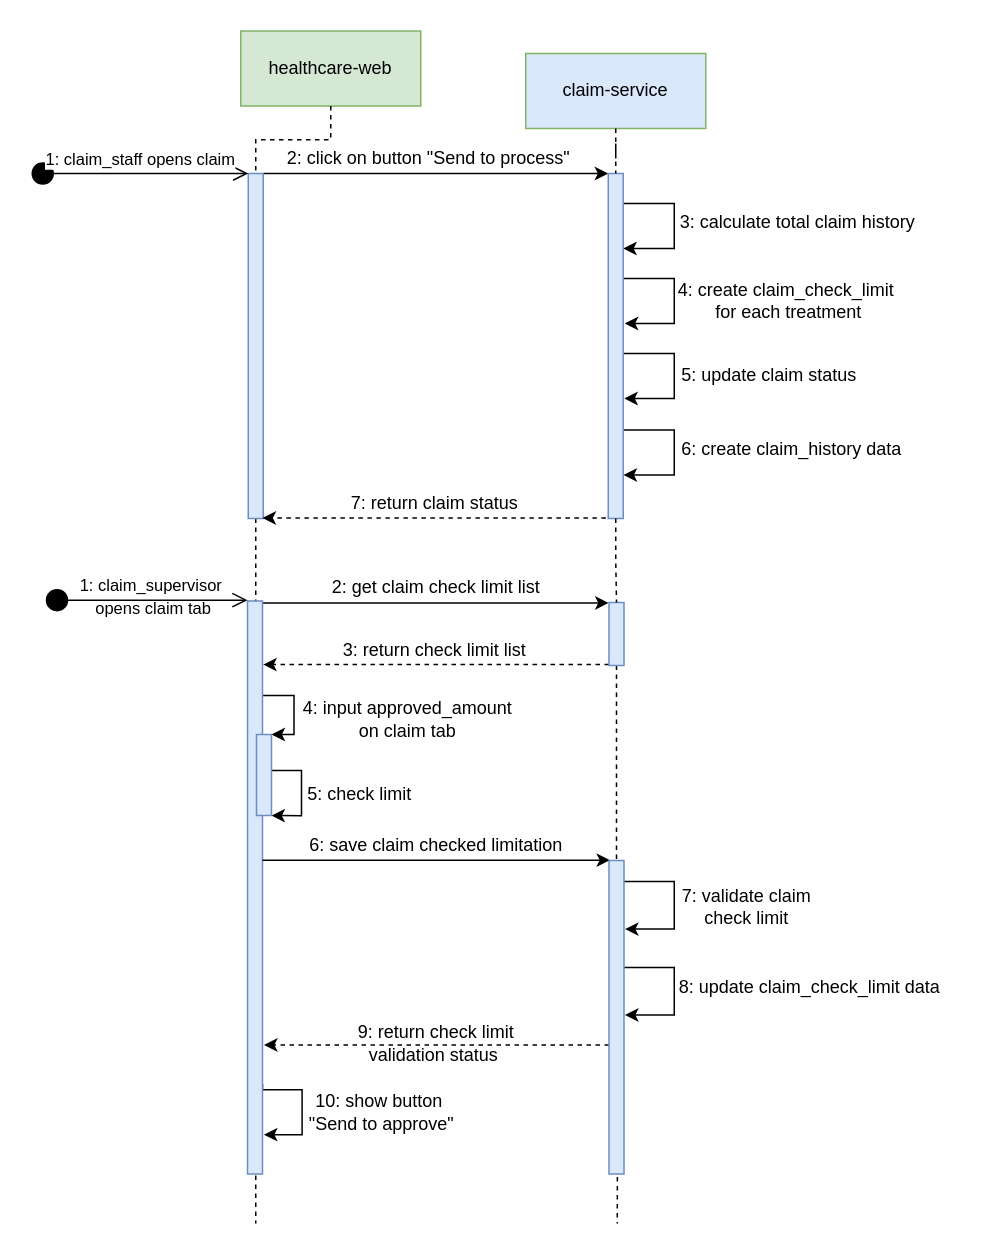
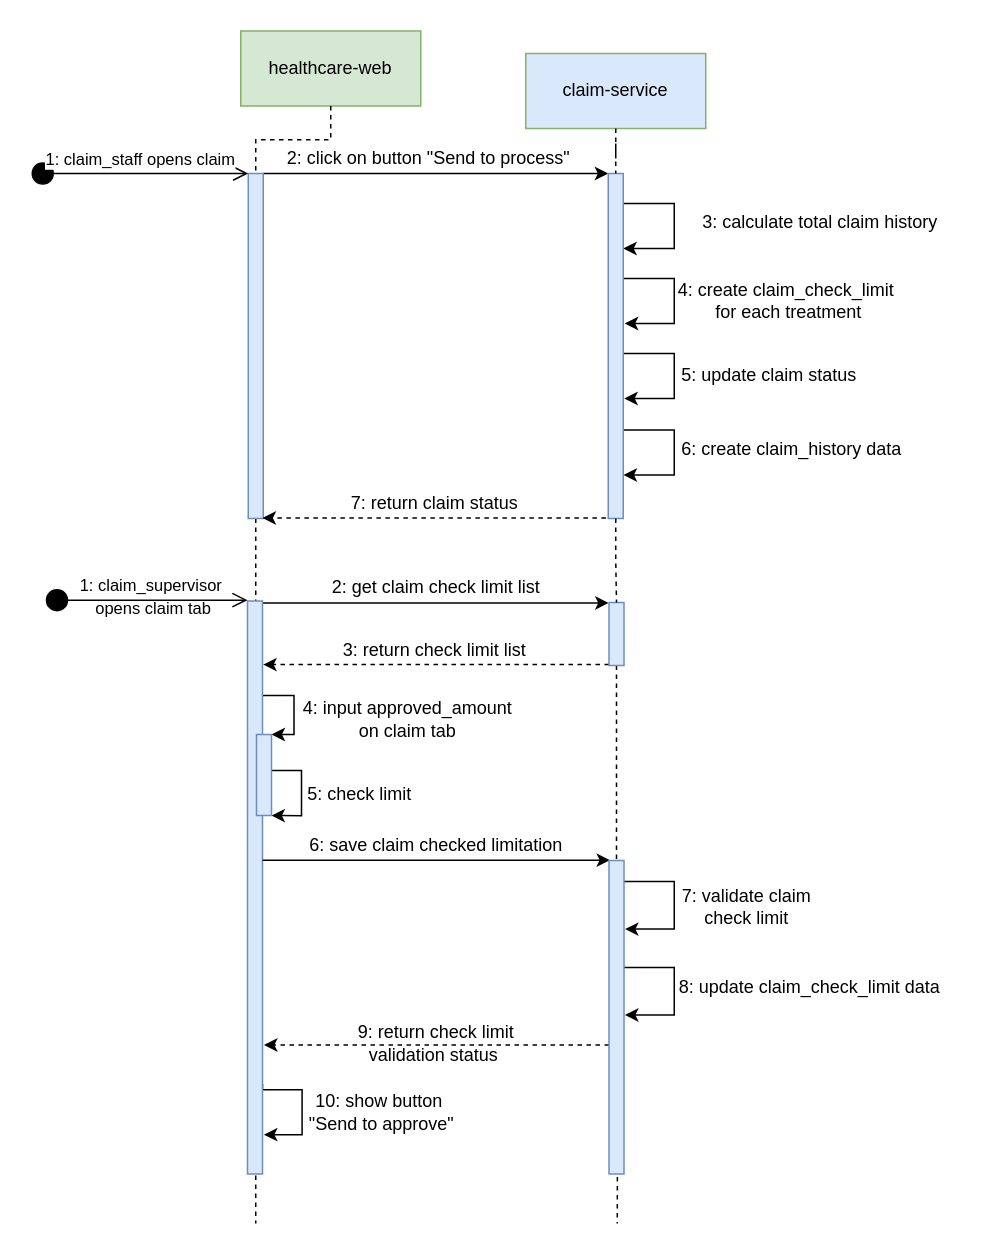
  <mxCell id="0" />
  <mxCell id="1" parent="0" />
  <mxCell id="2" style="edgeStyle=orthogonalEdgeStyle;rounded=0;orthogonalLoop=1;jettySize=auto;html=1;endArrow=classic;endFill=1;entryX=1.069;entryY=0.652;entryDx=0;entryDy=0;entryPerimeter=0;" edge="1" parent="1"><mxGeometry relative="1" as="geometry"><mxPoint x="415" y="286" as="sourcePoint" /><mxPoint x="415.19" y="315.96" as="targetPoint" /><Array as="points"><mxPoint x="415" y="286" /><mxPoint x="449" y="286" /><mxPoint x="449" y="316" /></Array></mxGeometry></mxCell>
  <mxCell id="3" style="edgeStyle=orthogonalEdgeStyle;rounded=0;orthogonalLoop=1;jettySize=auto;html=1;exitX=0.906;exitY=0.835;exitDx=0;exitDy=0;exitPerimeter=0;" edge="1" parent="1"><mxGeometry relative="1" as="geometry"><mxPoint x="174.5" y="722" as="sourcePoint" /><mxPoint x="175.44" y="755.79" as="targetPoint" /><Array as="points"><mxPoint x="174.94" y="725.79" /><mxPoint x="200.94" y="725.79" /><mxPoint x="200.94" y="755.79" /></Array></mxGeometry></mxCell>
  <mxCell id="4" style="edgeStyle=orthogonalEdgeStyle;rounded=0;orthogonalLoop=1;jettySize=auto;html=1;endArrow=classic;endFill=1;entryX=1.069;entryY=0.652;entryDx=0;entryDy=0;entryPerimeter=0;" edge="1" parent="1" target="16"><mxGeometry relative="1" as="geometry"><mxPoint x="415.01" y="245.96" as="sourcePoint" /><mxPoint x="420.99" y="265.887" as="targetPoint" /><Array as="points"><mxPoint x="415" y="235" /><mxPoint x="449" y="235" /><mxPoint x="449" y="265" /></Array></mxGeometry></mxCell>
  <mxCell id="5" style="edgeStyle=orthogonalEdgeStyle;rounded=0;orthogonalLoop=1;jettySize=auto;html=1;endArrow=classic;endFill=1;" edge="1" parent="1"><mxGeometry relative="1" as="geometry"><mxPoint x="415" y="195.96" as="sourcePoint" /><mxPoint x="416" y="215" as="targetPoint" /><Array as="points"><mxPoint x="415" y="185" /><mxPoint x="449" y="185" /><mxPoint x="449" y="215" /></Array></mxGeometry></mxCell>
  <mxCell id="6" style="edgeStyle=orthogonalEdgeStyle;rounded=0;orthogonalLoop=1;jettySize=auto;html=1;endArrow=classic;endFill=1;" edge="1" parent="1" target="16"><mxGeometry relative="1" as="geometry"><mxPoint x="415" y="145.99" as="sourcePoint" /><mxPoint x="421.18" y="165.52" as="targetPoint" /><Array as="points"><mxPoint x="415" y="135" /><mxPoint x="449" y="135" /><mxPoint x="449" y="165" /></Array></mxGeometry></mxCell>
  <mxCell id="7" style="edgeStyle=orthogonalEdgeStyle;rounded=0;orthogonalLoop=1;jettySize=auto;html=1;entryX=0.993;entryY=1.001;entryDx=0;entryDy=0;entryPerimeter=0;endArrow=classic;endFill=1;" edge="1" parent="1" source="29" target="29"><mxGeometry relative="1" as="geometry"><Array as="points"><mxPoint x="175.5" y="513" /><mxPoint x="200.5" y="513" /><mxPoint x="200.5" y="553" /></Array></mxGeometry></mxCell>
  <mxCell id="8" value="&lt;span style=&quot;font-size: 11px ; background-color: rgb(255 , 255 , 255)&quot;&gt;1: claim_supervisor&lt;br&gt;&amp;nbsp;opens claim tab&lt;/span&gt;" style="text;html=1;align=center;verticalAlign=middle;resizable=0;points=[];autosize=1;" vertex="1" parent="1"><mxGeometry x="44.5" y="382" width="110" height="30" as="geometry" /></mxCell>
  <mxCell id="9" value="healthcare-web" style="rounded=0;whiteSpace=wrap;html=1;fillColor=#d5e8d4;strokeColor=#82b366;" vertex="1" parent="1"><mxGeometry x="160" y="20" width="120" height="50" as="geometry" /></mxCell>
  <mxCell id="10" value="claim-service" style="rounded=0;whiteSpace=wrap;html=1;fillColor=#dae8fc;strokeColor=#82b366;" vertex="1" parent="1"><mxGeometry x="350" y="35" width="120" height="50" as="geometry" /></mxCell>
  <mxCell id="11" style="edgeStyle=orthogonalEdgeStyle;rounded=0;orthogonalLoop=1;jettySize=auto;html=1;endArrow=none;endFill=0;dashed=1;" edge="1" parent="1" source="13"><mxGeometry relative="1" as="geometry"><mxPoint x="170" y="815" as="targetPoint" /><mxPoint x="170" y="85" as="sourcePoint" /></mxGeometry></mxCell>
  <mxCell id="12" style="edgeStyle=orthogonalEdgeStyle;rounded=0;orthogonalLoop=1;jettySize=auto;html=1;endArrow=classic;endFill=1;" edge="1" parent="1" source="13" target="16"><mxGeometry relative="1" as="geometry"><mxPoint x="400" y="155" as="targetPoint" /><Array as="points"><mxPoint x="290" y="115" /><mxPoint x="290" y="115" /></Array></mxGeometry></mxCell>
  <mxCell id="13" value="" style="html=1;points=[];perimeter=orthogonalPerimeter;fillColor=#dae8fc;strokeColor=#6c8ebf;" vertex="1" parent="1"><mxGeometry x="165" y="115" width="10" height="230" as="geometry" /></mxCell>
  <mxCell id="14" style="edgeStyle=orthogonalEdgeStyle;rounded=0;orthogonalLoop=1;jettySize=auto;html=1;endArrow=none;endFill=0;dashed=1;" edge="1" parent="1" source="9" target="13"><mxGeometry relative="1" as="geometry"><mxPoint x="170" y="875" as="targetPoint" /><mxPoint x="170" y="85" as="sourcePoint" /></mxGeometry></mxCell>
  <mxCell id="15" style="edgeStyle=orthogonalEdgeStyle;rounded=0;orthogonalLoop=1;jettySize=auto;html=1;endArrow=classic;endFill=1;dashed=1;" edge="1" parent="1"><mxGeometry relative="1" as="geometry"><mxPoint x="403.44" y="344.43" as="sourcePoint" /><mxPoint x="174.5" y="344.67" as="targetPoint" /><Array as="points"><mxPoint x="174.5" y="344.67" /></Array></mxGeometry></mxCell>
  <mxCell id="16" value="" style="html=1;points=[];perimeter=orthogonalPerimeter;fillColor=#dae8fc;strokeColor=#6c8ebf;" vertex="1" parent="1"><mxGeometry x="405" y="115" width="10" height="230" as="geometry" /></mxCell>
  <mxCell id="17" style="edgeStyle=orthogonalEdgeStyle;rounded=0;orthogonalLoop=1;jettySize=auto;html=1;dashed=1;endArrow=none;endFill=0;" edge="1" parent="1" source="10" target="16"><mxGeometry relative="1" as="geometry"><mxPoint x="410" y="875" as="targetPoint" /><mxPoint x="410" y="85" as="sourcePoint" /></mxGeometry></mxCell>
  <mxCell id="18" value="2: click on button &quot;Send to process&quot;" style="text;html=1;align=center;verticalAlign=middle;resizable=0;points=[];autosize=1;" vertex="1" parent="1"><mxGeometry x="185" y="95" width="200" height="20" as="geometry" /></mxCell>
  <mxCell id="19" value="1: claim_staff opens claim" style="html=1;verticalAlign=bottom;startArrow=circle;startFill=1;endArrow=open;startSize=6;endSize=8;" edge="1" parent="1"><mxGeometry width="80" relative="1" as="geometry"><mxPoint x="20" y="115" as="sourcePoint" /><mxPoint x="165" y="115" as="targetPoint" /></mxGeometry></mxCell>
  <mxCell id="20" value="7: return claim status" style="text;html=1;align=center;verticalAlign=middle;resizable=0;points=[];autosize=1;" vertex="1" parent="1"><mxGeometry x="223.5" y="324.67" width="130" height="20" as="geometry" /></mxCell>
  <mxCell id="21" style="edgeStyle=orthogonalEdgeStyle;rounded=0;orthogonalLoop=1;jettySize=auto;html=1;entryX=1;entryY=-0.001;entryDx=0;entryDy=0;entryPerimeter=0;endArrow=classic;endFill=1;" edge="1" parent="1" target="29"><mxGeometry relative="1" as="geometry"><Array as="points"><mxPoint x="170.5" y="463" /><mxPoint x="195.5" y="463" /><mxPoint x="195.5" y="489" /></Array><mxPoint x="170.5" y="456" as="sourcePoint" /></mxGeometry></mxCell>
  <mxCell id="22" style="edgeStyle=orthogonalEdgeStyle;rounded=0;orthogonalLoop=1;jettySize=auto;html=1;entryX=-0.021;entryY=0.031;entryDx=0;entryDy=0;entryPerimeter=0;" edge="1" parent="1"><mxGeometry relative="1" as="geometry"><mxPoint x="405.29" y="401.302" as="targetPoint" /><mxPoint x="174.5" y="401.32" as="sourcePoint" /><Array as="points"><mxPoint x="290" y="401" /></Array></mxGeometry></mxCell>
  <mxCell id="23" value="" style="html=1;points=[];perimeter=orthogonalPerimeter;fillColor=#dae8fc;strokeColor=#6c8ebf;" vertex="1" parent="1"><mxGeometry x="164.5" y="400" width="10" height="382" as="geometry" /></mxCell>
  <mxCell id="24" value="" style="html=1;verticalAlign=bottom;startArrow=circle;startFill=1;endArrow=open;startSize=6;endSize=8;" edge="1" parent="1"><mxGeometry x="-0.111" y="-100" width="80" relative="1" as="geometry"><mxPoint x="29.5" y="399.43" as="sourcePoint" /><mxPoint x="164.5" y="399.43" as="targetPoint" /><mxPoint as="offset" /></mxGeometry></mxCell>
  <mxCell id="25" value="9: return check limit &lt;br&gt;validation status&amp;nbsp;" style="text;html=1;align=center;verticalAlign=middle;resizable=0;points=[];autosize=1;" vertex="1" parent="1"><mxGeometry x="229.5" y="680" width="120" height="30" as="geometry" /></mxCell>
  <mxCell id="26" value="4: create claim_check_limit&amp;nbsp;&lt;br&gt;for each treatment" style="text;html=1;align=center;verticalAlign=middle;resizable=0;points=[];autosize=1;" vertex="1" parent="1"><mxGeometry x="445" y="185" width="160" height="30" as="geometry" /></mxCell>
- <mxCell id="27" value="3: calculate total claim history" style="text;html=1;align=center;verticalAlign=middle;resizable=0;points=[];autosize=1;" vertex="1" parent="1"><mxGeometry x="446" y="138" width="170" height="20" as="geometry" /></mxCell>
+ <mxCell id="27" value="3: calculate total claim history" style="text;html=1;align=center;verticalAlign=middle;resizable=0;points=[];autosize=1;" vertex="1" parent="1"><mxGeometry x="461" y="138" width="170" height="20" as="geometry" /></mxCell>
  <mxCell id="28" value="4: input approved_amount &lt;br&gt;on claim tab" style="text;html=1;align=center;verticalAlign=middle;resizable=0;points=[];autosize=1;" vertex="1" parent="1"><mxGeometry x="195.5" y="464" width="150" height="30" as="geometry" /></mxCell>
  <mxCell id="29" value="" style="html=1;points=[];perimeter=orthogonalPerimeter;fillColor=#dae8fc;strokeColor=#6c8ebf;" vertex="1" parent="1"><mxGeometry x="170.5" y="489.01" width="10" height="53.99" as="geometry" /></mxCell>
  <mxCell id="30" value="5: check limit" style="text;html=1;align=center;verticalAlign=middle;resizable=0;points=[];autosize=1;" vertex="1" parent="1"><mxGeometry x="198.5" y="519" width="80" height="20" as="geometry" /></mxCell>
  <mxCell id="31" style="edgeStyle=orthogonalEdgeStyle;rounded=0;orthogonalLoop=1;jettySize=auto;html=1;endArrow=classic;endFill=1;dashed=1;" edge="1" parent="1" source="46"><mxGeometry relative="1" as="geometry"><mxPoint x="175.5" y="696" as="targetPoint" /><Array as="points"><mxPoint x="175.5" y="696" /></Array></mxGeometry></mxCell>
  <mxCell id="32" style="edgeStyle=orthogonalEdgeStyle;rounded=0;orthogonalLoop=1;jettySize=auto;html=1;dashed=1;endArrow=none;endFill=0;" edge="1" parent="1" source="42"><mxGeometry relative="1" as="geometry"><mxPoint x="411" y="815" as="targetPoint" /><mxPoint x="410" y="325" as="sourcePoint" /></mxGeometry></mxCell>
  <mxCell id="33" value="" style="endArrow=classic;html=1;entryX=0.074;entryY=-0.001;entryDx=0;entryDy=0;entryPerimeter=0;" edge="1" parent="1" source="23" target="46"><mxGeometry width="50" height="50" relative="1" as="geometry"><mxPoint x="176.5" y="573" as="sourcePoint" /><mxPoint x="340.5" y="573" as="targetPoint" /></mxGeometry></mxCell>
  <mxCell id="34" value="6: save claim checked limitation" style="text;html=1;align=center;verticalAlign=middle;resizable=0;points=[];autosize=1;" vertex="1" parent="1"><mxGeometry x="199.5" y="553" width="180" height="20" as="geometry" /></mxCell>
  <mxCell id="35" value="7: validate claim &lt;br&gt;check limit" style="text;html=1;align=center;verticalAlign=middle;resizable=0;points=[];autosize=1;" vertex="1" parent="1"><mxGeometry x="446.5" y="589" width="100" height="30" as="geometry" /></mxCell>
  <mxCell id="36" value="8: update claim_check_limit data" style="text;html=1;align=center;verticalAlign=middle;resizable=0;points=[];autosize=1;" vertex="1" parent="1"><mxGeometry x="444" y="648" width="190" height="20" as="geometry" /></mxCell>
  <mxCell id="37" style="edgeStyle=orthogonalEdgeStyle;rounded=0;orthogonalLoop=1;jettySize=auto;html=1;endArrow=classic;endFill=1;exitX=0.935;exitY=0.067;exitDx=0;exitDy=0;exitPerimeter=0;" edge="1" parent="1"><mxGeometry relative="1" as="geometry"><mxPoint x="415.5" y="644.251" as="sourcePoint" /><mxPoint x="416.15" y="675.99" as="targetPoint" /><Array as="points"><mxPoint x="449" y="644" /><mxPoint x="449" y="676" /></Array></mxGeometry></mxCell>
  <mxCell id="38" style="edgeStyle=orthogonalEdgeStyle;rounded=0;orthogonalLoop=1;jettySize=auto;html=1;endArrow=classic;endFill=1;exitX=0.935;exitY=0.067;exitDx=0;exitDy=0;exitPerimeter=0;" edge="1" parent="1"><mxGeometry relative="1" as="geometry"><mxPoint x="415.5" y="587.001" as="sourcePoint" /><mxPoint x="416.15" y="618.74" as="targetPoint" /><Array as="points"><mxPoint x="449" y="587" /><mxPoint x="449" y="619" /></Array></mxGeometry></mxCell>
  <mxCell id="39" value="10: show button&lt;br&gt;&amp;nbsp;&quot;Send to approve&quot;" style="text;html=1;align=center;verticalAlign=middle;resizable=0;points=[];autosize=1;" vertex="1" parent="1"><mxGeometry x="191.5" y="725.79" width="120" height="30" as="geometry" /></mxCell>
  <mxCell id="40" value="5: update claim status" style="text;html=1;align=center;verticalAlign=middle;resizable=0;points=[];autosize=1;" vertex="1" parent="1"><mxGeometry x="446.5" y="240" width="130" height="20" as="geometry" /></mxCell>
  <mxCell id="41" style="edgeStyle=orthogonalEdgeStyle;rounded=0;orthogonalLoop=1;jettySize=auto;html=1;entryX=1.045;entryY=0.111;entryDx=0;entryDy=0;entryPerimeter=0;dashed=1;" edge="1" parent="1" source="42" target="23"><mxGeometry relative="1" as="geometry"><Array as="points"><mxPoint x="290" y="442" /></Array></mxGeometry></mxCell>
  <mxCell id="42" value="" style="html=1;points=[];perimeter=orthogonalPerimeter;fillColor=#dae8fc;strokeColor=#6c8ebf;" vertex="1" parent="1"><mxGeometry x="405.5" y="401" width="10" height="42" as="geometry" /></mxCell>
  <mxCell id="43" style="edgeStyle=orthogonalEdgeStyle;rounded=0;orthogonalLoop=1;jettySize=auto;html=1;dashed=1;endArrow=none;endFill=0;" edge="1" parent="1" source="16" target="42"><mxGeometry relative="1" as="geometry"><mxPoint x="410.5" y="546" as="targetPoint" /><mxPoint x="410" y="305" as="sourcePoint" /></mxGeometry></mxCell>
  <mxCell id="44" value="2: get claim check limit list" style="text;html=1;align=center;verticalAlign=middle;resizable=0;points=[];autosize=1;" vertex="1" parent="1"><mxGeometry x="215" y="381" width="150" height="20" as="geometry" /></mxCell>
  <mxCell id="45" value="3: return check limit list" style="text;html=1;align=center;verticalAlign=middle;resizable=0;points=[];autosize=1;" vertex="1" parent="1"><mxGeometry x="219" y="423" width="140" height="20" as="geometry" /></mxCell>
  <mxCell id="46" value="" style="html=1;points=[];perimeter=orthogonalPerimeter;fillColor=#dae8fc;strokeColor=#6c8ebf;" vertex="1" parent="1"><mxGeometry x="405.5" y="573" width="10" height="209" as="geometry" /></mxCell>
  <mxCell id="47" value="6: create claim_history data" style="text;html=1;align=center;verticalAlign=middle;resizable=0;points=[];autosize=1;" vertex="1" parent="1"><mxGeometry x="446.5" y="289" width="160" height="20" as="geometry" /></mxCell>
